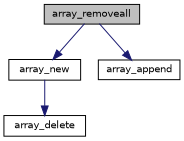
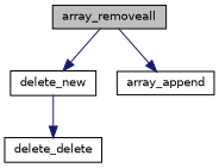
  digraph {
    rankdir=TB
    node [color=black fillcolor=white fontname=Helvetica fontsize=10 shape=record style=filled]
    edge [color=midnightblue fontname=Helvetica fontsize=10 labelfontname=Helvetica labelfontsize=10 style=solid]
    n1 [fillcolor=grey75 fontcolor=black height=0.2 label=array_removeall width=0.4]
-   n2 [height=0.2 label=array_new width=0.4]
+   n2 [height=0.2 label=delete_new width=0.4]
    n3 [height=0.2 label=array_append width=0.4]
-   n4 [height=0.2 label=array_delete width=0.4]
+   n4 [height=0.2 label=delete_delete width=0.4]
    n1 -> n2
    n1 -> n3
    n2 -> n4
  }
